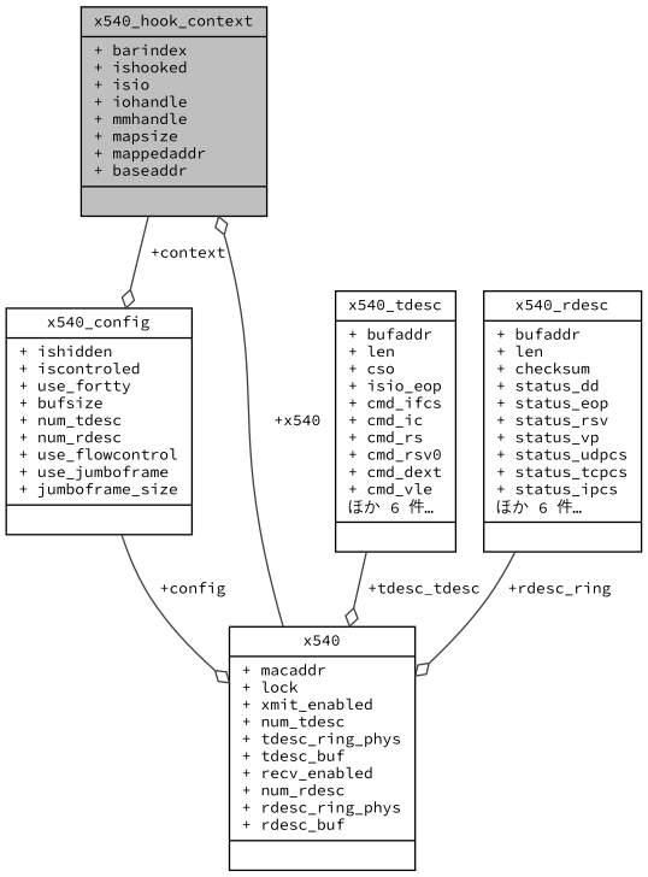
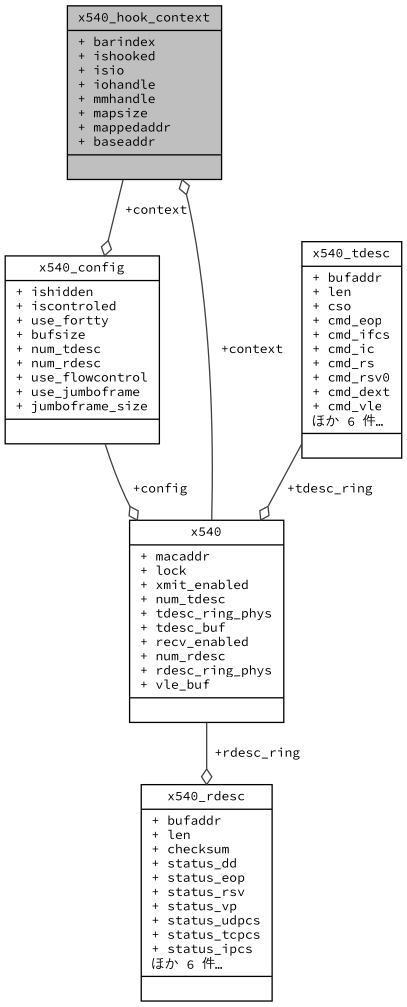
  digraph {
    fontname="Source Code Pro"
    node [color=black fillcolor=white fontname="Source Code Pro" fontsize=10 shape=record style=filled]
    edge [arrowhead=odiamond color=grey25 fontname="Source Code Pro" fontsize=10 labelfontname=Helvetica labelfontsize=10 style=solid]
    n1 [fillcolor=grey75 fontcolor=black height=0.2 label="{x540_hook_context\n|+ barindex\l+ ishooked\l+ isio\l+ iohandle\l+ mmhandle\l+ mapsize\l+ mappedaddr\l+ baseaddr\l|}" width=0.4]
    n2 [height=0.2 label="{x540_config\n|+ ishidden\l+ iscontroled\l+ use_fortty\l+ bufsize\l+ num_tdesc\l+ num_rdesc\l+ use_flowcontrol\l+ use_jumboframe\l+ jumboframe_size\l|}" width=0.4]
-   n3 [height=0.2 label="{x540\n|+ macaddr\l+ lock\l+ xmit_enabled\l+ num_tdesc\l+ tdesc_ring_phys\l+ tdesc_buf\l+ recv_enabled\l+ num_rdesc\l+ rdesc_ring_phys\l+ rdesc_buf\l|}" width=0.4]
-   n4 [height=0.2 label="{x540_tdesc\n|+ bufaddr\l+ len\l+ cso\l+ isio_eop\l+ cmd_ifcs\l+ cmd_ic\l+ cmd_rs\l+ cmd_rsv0\l+ cmd_dext\l+ cmd_vle\lほか 6 件…\l|}" width=0.4]
+   n3 [height=0.2 label="{x540\n|+ macaddr\l+ lock\l+ xmit_enabled\l+ num_tdesc\l+ tdesc_ring_phys\l+ tdesc_buf\l+ recv_enabled\l+ num_rdesc\l+ rdesc_ring_phys\l+ vle_buf\l|}" width=0.4]
+   n4 [height=0.2 label="{x540_tdesc\n|+ bufaddr\l+ len\l+ cso\l+ cmd_eop\l+ cmd_ifcs\l+ cmd_ic\l+ cmd_rs\l+ cmd_rsv0\l+ cmd_dext\l+ cmd_vle\lほか 6 件…\l|}" width=0.4]
    n5 [height=0.2 label="{x540_rdesc\n|+ bufaddr\l+ len\l+ checksum\l+ status_dd\l+ status_eop\l+ status_rsv\l+ status_vp\l+ status_udpcs\l+ status_tcpcs\l+ status_ipcs\lほか 6 件…\l|}" width=0.4]
    n1 -> n2 [label=" +context"]
    n2 -> n3 [label=" +config"]
-   n3 -> n1 [label=" +x540"]
-   n4 -> n3 [label=" +tdesc_tdesc"]
-   n5 -> n3 [label=" +rdesc_ring"]
+   n3 -> n1 [label=" +context"]
+   n4 -> n3 [label=" +tdesc_ring"]
+   n3 -> n5 [label=" +rdesc_ring"]
  }
